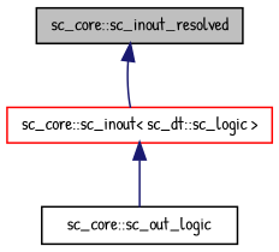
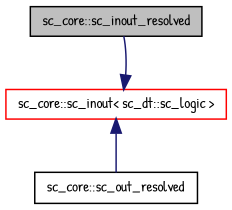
  digraph {
    fontname="Patrick Hand"
    node [color=black fillcolor=white fontname="Patrick Hand" fontsize=10 shape=record style=filled]
    edge [color=midnightblue dir=back fontname="Patrick Hand" fontsize=10 labelfontname=FreeSans labelfontsize=10 style=solid]
    n1 [fillcolor=grey75 fontcolor=black height=0.2 label="sc_core::sc_inout_resolved" width=0.4]
-   n2 [height=0.2 label="sc_core::sc_out_logic" width=0.4]
+   n2 [height=0.2 label="sc_core::sc_out_resolved" width=0.4]
    n3 [color=red height=0.2 label="sc_core::sc_inout\< sc_dt::sc_logic \>" width=0.4]
-   n1 -> n3
+   n3 -> n1
    n3 -> n2
  }
